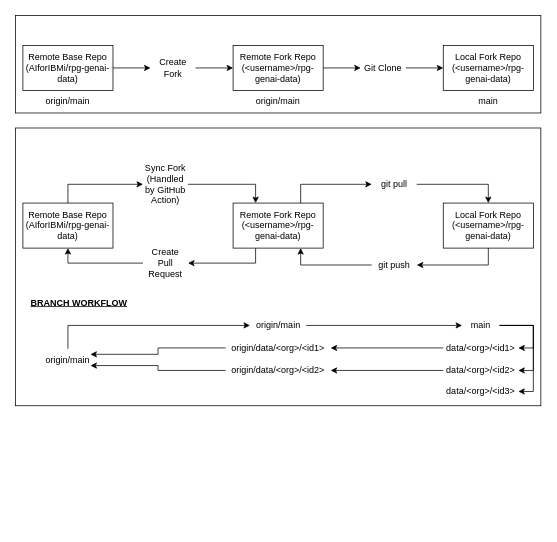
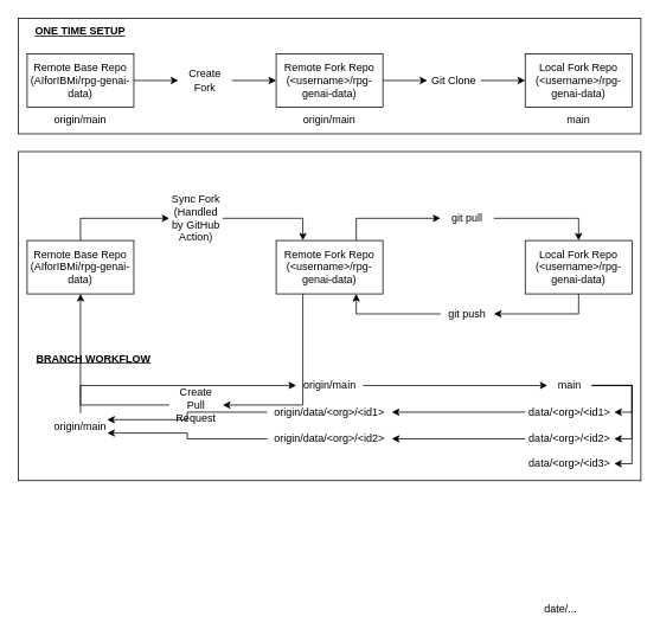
  <mxCell id="0" />
  <mxCell id="1" parent="0" />
  <mxCell id="2" value="" style="rounded=0;whiteSpace=wrap;html=1;fillColor=none;" vertex="1" parent="1"><mxGeometry x="20" y="20" width="700" height="130" as="geometry" /></mxCell>
+ <mxCell id="3" value="date/..." style="text;html=1;align=center;verticalAlign=middle;whiteSpace=wrap;rounded=0;" vertex="1" parent="1"><mxGeometry x="600" y="670" width="60" height="30" as="geometry" /></mxCell>
  <mxCell id="4" style="edgeStyle=orthogonalEdgeStyle;rounded=0;orthogonalLoop=1;jettySize=auto;html=1;exitX=1;exitY=0.5;exitDx=0;exitDy=0;" edge="1" parent="1" source="5" target="11"><mxGeometry relative="1" as="geometry" /></mxCell>
  <mxCell id="5" value="Remote Base Repo (AIforIBMi/rpg-genai-data)" style="rounded=0;whiteSpace=wrap;html=1;" vertex="1" parent="1"><mxGeometry x="30" y="60" width="120" height="60" as="geometry" /></mxCell>
  <mxCell id="6" value="Remote Fork Repo (&amp;lt;username&amp;gt;/rpg-genai-data)" style="rounded=0;whiteSpace=wrap;html=1;" vertex="1" parent="1"><mxGeometry x="310" y="60" width="120" height="60" as="geometry" /></mxCell>
  <mxCell id="7" value="Local Fork Repo (&amp;lt;username&amp;gt;/rpg-genai-data)" style="rounded=0;whiteSpace=wrap;html=1;" vertex="1" parent="1"><mxGeometry x="590" y="60" width="120" height="60" as="geometry" /></mxCell>
  <mxCell id="8" value="origin/main" style="text;html=1;align=center;verticalAlign=middle;whiteSpace=wrap;rounded=0;" vertex="1" parent="1"><mxGeometry x="60" y="120" width="60" height="30" as="geometry" /></mxCell>
  <mxCell id="9" value="origin/main" style="text;html=1;align=center;verticalAlign=middle;whiteSpace=wrap;rounded=0;" vertex="1" parent="1"><mxGeometry x="340" y="120" width="60" height="30" as="geometry" /></mxCell>
  <mxCell id="10" style="edgeStyle=orthogonalEdgeStyle;rounded=0;orthogonalLoop=1;jettySize=auto;html=1;exitX=1;exitY=0.5;exitDx=0;exitDy=0;entryX=0;entryY=0.5;entryDx=0;entryDy=0;" edge="1" parent="1" source="11" target="6"><mxGeometry relative="1" as="geometry" /></mxCell>
  <mxCell id="11" value="Create Fork" style="text;html=1;align=center;verticalAlign=middle;whiteSpace=wrap;rounded=0;" vertex="1" parent="1"><mxGeometry x="200" y="75" width="60" height="30" as="geometry" /></mxCell>
  <mxCell id="12" style="edgeStyle=orthogonalEdgeStyle;rounded=0;orthogonalLoop=1;jettySize=auto;html=1;exitX=1;exitY=0.5;exitDx=0;exitDy=0;entryX=0;entryY=0.5;entryDx=0;entryDy=0;" edge="1" parent="1" source="6" target="14"><mxGeometry relative="1" as="geometry"><mxPoint x="450" y="5" as="sourcePoint" /></mxGeometry></mxCell>
  <mxCell id="13" style="edgeStyle=orthogonalEdgeStyle;rounded=0;orthogonalLoop=1;jettySize=auto;html=1;entryX=0;entryY=0.5;entryDx=0;entryDy=0;exitX=1;exitY=0.5;exitDx=0;exitDy=0;" edge="1" parent="1" source="14" target="7"><mxGeometry relative="1" as="geometry"><mxPoint x="570" y="50" as="targetPoint" /><mxPoint x="570" y="30" as="sourcePoint" /></mxGeometry></mxCell>
  <mxCell id="14" value="Git Clone" style="text;html=1;align=center;verticalAlign=middle;whiteSpace=wrap;rounded=0;" vertex="1" parent="1"><mxGeometry x="480" y="75" width="60" height="30" as="geometry" /></mxCell>
  <mxCell id="15" value="main" style="text;html=1;align=center;verticalAlign=middle;whiteSpace=wrap;rounded=0;" vertex="1" parent="1"><mxGeometry x="620" y="120" width="60" height="30" as="geometry" /></mxCell>
+ <mxCell id="16" value="&lt;b&gt;&lt;u&gt;ONE TIME SETUP&lt;/u&gt;&lt;/b&gt;" style="text;html=1;align=center;verticalAlign=middle;whiteSpace=wrap;rounded=0;" vertex="1" parent="1"><mxGeometry x="30" y="20" width="120" height="30" as="geometry" /></mxCell>
  <mxCell id="17" value="" style="rounded=0;whiteSpace=wrap;html=1;fillColor=none;" vertex="1" parent="1"><mxGeometry x="20" y="170" width="700" height="370" as="geometry" /></mxCell>
  <mxCell id="18" style="edgeStyle=orthogonalEdgeStyle;rounded=0;orthogonalLoop=1;jettySize=auto;html=1;exitX=0.5;exitY=0;exitDx=0;exitDy=0;entryX=0;entryY=0.5;entryDx=0;entryDy=0;" edge="1" parent="1" source="19" target="28"><mxGeometry relative="1" as="geometry" /></mxCell>
  <mxCell id="19" value="Remote Base Repo (AIforIBMi/rpg-genai-data)" style="rounded=0;whiteSpace=wrap;html=1;" vertex="1" parent="1"><mxGeometry x="30" width="120" height="60" as="geometry" y="270" /></mxCell>
  <mxCell id="20" style="edgeStyle=orthogonalEdgeStyle;rounded=0;orthogonalLoop=1;jettySize=auto;html=1;exitX=0.25;exitY=1;exitDx=0;exitDy=0;entryX=1;entryY=0.5;entryDx=0;entryDy=0;" edge="1" parent="1" source="21" target="38"><mxGeometry relative="1" as="geometry" /></mxCell>
  <mxCell id="21" value="Remote Fork Repo (&amp;lt;username&amp;gt;/rpg-genai-data)" style="rounded=0;whiteSpace=wrap;html=1;" vertex="1" parent="1"><mxGeometry x="310" width="120" height="60" as="geometry" y="270" /></mxCell>
  <mxCell id="22" value="Local Fork Repo (&amp;lt;username&amp;gt;/rpg-genai-data)" style="rounded=0;whiteSpace=wrap;html=1;" vertex="1" parent="1"><mxGeometry x="590" width="120" height="60" as="geometry" y="270" /></mxCell>
  <mxCell id="23" style="edgeStyle=orthogonalEdgeStyle;rounded=0;orthogonalLoop=1;jettySize=auto;html=1;exitX=0.5;exitY=0;exitDx=0;exitDy=0;entryX=0;entryY=0.5;entryDx=0;entryDy=0;" edge="1" parent="1" source="24" target="46"><mxGeometry relative="1" as="geometry" /></mxCell>
  <mxCell id="24" value="origin/main" style="text;html=1;align=center;verticalAlign=middle;whiteSpace=wrap;rounded=0;" vertex="1" parent="1"><mxGeometry x="60" y="464" width="60" height="30" as="geometry" /></mxCell>
  <mxCell id="25" style="edgeStyle=orthogonalEdgeStyle;rounded=0;orthogonalLoop=1;jettySize=auto;html=1;exitX=0;exitY=0.5;exitDx=0;exitDy=0;entryX=1;entryY=0.25;entryDx=0;entryDy=0;" edge="1" parent="1" source="26" target="24"><mxGeometry relative="1" as="geometry" /></mxCell>
  <mxCell id="26" value="origin/data/&amp;lt;org&amp;gt;/&amp;lt;id1&amp;gt;" style="text;html=1;align=center;verticalAlign=middle;whiteSpace=wrap;rounded=0;" vertex="1" parent="1"><mxGeometry x="300" y="448" width="140" height="30" as="geometry" /></mxCell>
  <mxCell id="27" style="edgeStyle=orthogonalEdgeStyle;rounded=0;orthogonalLoop=1;jettySize=auto;html=1;exitX=1;exitY=0.5;exitDx=0;exitDy=0;entryX=0.25;entryY=0;entryDx=0;entryDy=0;" edge="1" parent="1" source="28" target="21"><mxGeometry relative="1" as="geometry" /></mxCell>
  <mxCell id="28" value="Sync Fork (Handled by GitHub Action)" style="text;html=1;align=center;verticalAlign=middle;whiteSpace=wrap;rounded=0;" vertex="1" parent="1"><mxGeometry x="190" y="230" width="60" height="30" as="geometry" /></mxCell>
  <mxCell id="29" style="edgeStyle=orthogonalEdgeStyle;rounded=0;orthogonalLoop=1;jettySize=auto;html=1;exitX=1;exitY=0.5;exitDx=0;exitDy=0;entryX=1;entryY=0.5;entryDx=0;entryDy=0;" edge="1" parent="1" source="32" target="36"><mxGeometry relative="1" as="geometry" /></mxCell>
  <mxCell id="30" style="edgeStyle=orthogonalEdgeStyle;rounded=0;orthogonalLoop=1;jettySize=auto;html=1;exitX=1;exitY=0.5;exitDx=0;exitDy=0;entryX=1;entryY=0.5;entryDx=0;entryDy=0;" edge="1" parent="1" source="32" target="50"><mxGeometry relative="1" as="geometry" /></mxCell>
  <mxCell id="31" style="edgeStyle=orthogonalEdgeStyle;rounded=0;orthogonalLoop=1;jettySize=auto;html=1;exitX=1;exitY=0.5;exitDx=0;exitDy=0;entryX=1;entryY=0.5;entryDx=0;entryDy=0;" edge="1" parent="1" source="32" target="34"><mxGeometry relative="1" as="geometry"><Array as="points"><mxPoint x="710" y="433" /><mxPoint x="710" y="463" /></Array></mxGeometry></mxCell>
  <mxCell id="32" value="main" style="text;html=1;align=center;verticalAlign=middle;whiteSpace=wrap;rounded=0;" vertex="1" parent="1"><mxGeometry x="615" y="418" width="50" height="30" as="geometry" /></mxCell>
  <mxCell id="33" style="edgeStyle=orthogonalEdgeStyle;rounded=0;orthogonalLoop=1;jettySize=auto;html=1;exitX=0;exitY=0.5;exitDx=0;exitDy=0;entryX=1;entryY=0.5;entryDx=0;entryDy=0;" edge="1" parent="1" source="34" target="26"><mxGeometry relative="1" as="geometry" /></mxCell>
  <mxCell id="34" value="data/&amp;lt;org&amp;gt;/&amp;lt;id1&amp;gt;" style="text;html=1;align=center;verticalAlign=middle;whiteSpace=wrap;rounded=0;" vertex="1" parent="1"><mxGeometry x="590" y="448" width="100" height="30" as="geometry" /></mxCell>
  <mxCell id="35" style="edgeStyle=orthogonalEdgeStyle;rounded=0;orthogonalLoop=1;jettySize=auto;html=1;exitX=0;exitY=0.5;exitDx=0;exitDy=0;entryX=1;entryY=0.5;entryDx=0;entryDy=0;" edge="1" parent="1" source="36" target="48"><mxGeometry relative="1" as="geometry" /></mxCell>
  <mxCell id="36" value="data/&amp;lt;org&amp;gt;/&amp;lt;id2&amp;gt;" style="text;html=1;align=center;verticalAlign=middle;whiteSpace=wrap;rounded=0;" vertex="1" parent="1"><mxGeometry x="590" y="478" width="100" height="30" as="geometry" /></mxCell>
  <mxCell id="37" style="edgeStyle=orthogonalEdgeStyle;rounded=0;orthogonalLoop=1;jettySize=auto;html=1;exitX=0;exitY=0.5;exitDx=0;exitDy=0;entryX=0.5;entryY=1;entryDx=0;entryDy=0;" edge="1" parent="1" source="38" target="19"><mxGeometry relative="1" as="geometry" /></mxCell>
- <mxCell id="38" value="Create Pull Request" style="text;html=1;align=center;verticalAlign=middle;whiteSpace=wrap;rounded=0;" vertex="1" parent="1"><mxGeometry x="190" y="335" width="60" height="30" as="geometry" /></mxCell>
+ <mxCell id="38" value="Create Pull Request" style="text;html=1;align=center;verticalAlign=middle;whiteSpace=wrap;rounded=0;" vertex="1" parent="1"><mxGeometry x="190" y="440" width="60" height="30" as="geometry" /></mxCell>
  <mxCell id="39" style="edgeStyle=orthogonalEdgeStyle;rounded=0;orthogonalLoop=1;jettySize=auto;html=1;entryX=0;entryY=0.5;entryDx=0;entryDy=0;exitX=0.75;exitY=0;exitDx=0;exitDy=0;" edge="1" parent="1" target="42" source="21"><mxGeometry relative="1" as="geometry"><mxPoint x="384.74" y="272.5" as="sourcePoint" /></mxGeometry></mxCell>
  <mxCell id="40" style="edgeStyle=orthogonalEdgeStyle;rounded=0;orthogonalLoop=1;jettySize=auto;html=1;entryX=1;entryY=0.5;entryDx=0;entryDy=0;exitX=0.5;exitY=1;exitDx=0;exitDy=0;" edge="1" parent="1" target="44" source="22"><mxGeometry relative="1" as="geometry"><mxPoint x="634.74" y="332.5" as="sourcePoint" /></mxGeometry></mxCell>
  <mxCell id="41" style="edgeStyle=orthogonalEdgeStyle;rounded=0;orthogonalLoop=1;jettySize=auto;html=1;exitX=1;exitY=0.5;exitDx=0;exitDy=0;entryX=0.5;entryY=0;entryDx=0;entryDy=0;" edge="1" parent="1" source="42" target="22"><mxGeometry relative="1" as="geometry"><mxPoint x="634.74" y="272.5" as="targetPoint" /></mxGeometry></mxCell>
  <mxCell id="42" value="git pull" style="text;html=1;align=center;verticalAlign=middle;whiteSpace=wrap;rounded=0;" vertex="1" parent="1"><mxGeometry x="494.74" y="230" width="60" height="30" as="geometry" /></mxCell>
  <mxCell id="43" style="edgeStyle=orthogonalEdgeStyle;rounded=0;orthogonalLoop=1;jettySize=auto;html=1;exitX=0;exitY=0.5;exitDx=0;exitDy=0;entryX=0.75;entryY=1;entryDx=0;entryDy=0;" edge="1" parent="1" source="44" target="21"><mxGeometry relative="1" as="geometry"><mxPoint x="384.74" y="332.5" as="targetPoint" /></mxGeometry></mxCell>
  <mxCell id="44" value="git push" style="text;html=1;align=center;verticalAlign=middle;whiteSpace=wrap;rounded=0;" vertex="1" parent="1"><mxGeometry x="494.74" y="337.5" width="60" height="30" as="geometry" /></mxCell>
  <mxCell id="45" style="edgeStyle=orthogonalEdgeStyle;rounded=0;orthogonalLoop=1;jettySize=auto;html=1;exitX=1;exitY=0.5;exitDx=0;exitDy=0;entryX=0;entryY=0.5;entryDx=0;entryDy=0;" edge="1" parent="1" source="46" target="32"><mxGeometry relative="1" as="geometry" /></mxCell>
  <mxCell id="46" value="origin/main" style="text;html=1;align=center;verticalAlign=middle;whiteSpace=wrap;rounded=0;" vertex="1" parent="1"><mxGeometry x="332.5" y="418" width="75" height="30" as="geometry" /></mxCell>
  <mxCell id="47" style="edgeStyle=orthogonalEdgeStyle;rounded=0;orthogonalLoop=1;jettySize=auto;html=1;exitX=0;exitY=0.5;exitDx=0;exitDy=0;entryX=1;entryY=0.75;entryDx=0;entryDy=0;" edge="1" parent="1" source="48" target="24"><mxGeometry relative="1" as="geometry" /></mxCell>
  <mxCell id="48" value="origin/data/&amp;lt;org&amp;gt;/&amp;lt;id2&amp;gt;" style="text;html=1;align=center;verticalAlign=middle;whiteSpace=wrap;rounded=0;" vertex="1" parent="1"><mxGeometry x="300" y="478" width="140" height="30" as="geometry" /></mxCell>
  <mxCell id="49" value="&lt;b&gt;&lt;u&gt;BRANCH WORKFLOW&lt;/u&gt;&lt;/b&gt;" style="text;html=1;align=center;verticalAlign=middle;whiteSpace=wrap;rounded=0;" vertex="1" parent="1"><mxGeometry x="30" y="388" width="150" height="30" as="geometry" /></mxCell>
  <mxCell id="50" value="data/&amp;lt;org&amp;gt;/&amp;lt;id3&amp;gt;" style="text;html=1;align=center;verticalAlign=middle;whiteSpace=wrap;rounded=0;" vertex="1" parent="1"><mxGeometry x="590" y="506" width="100" height="30" as="geometry" /></mxCell>
